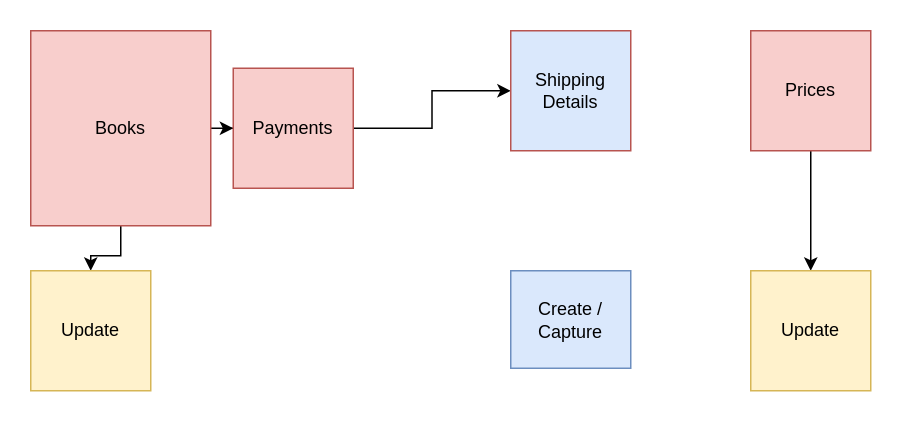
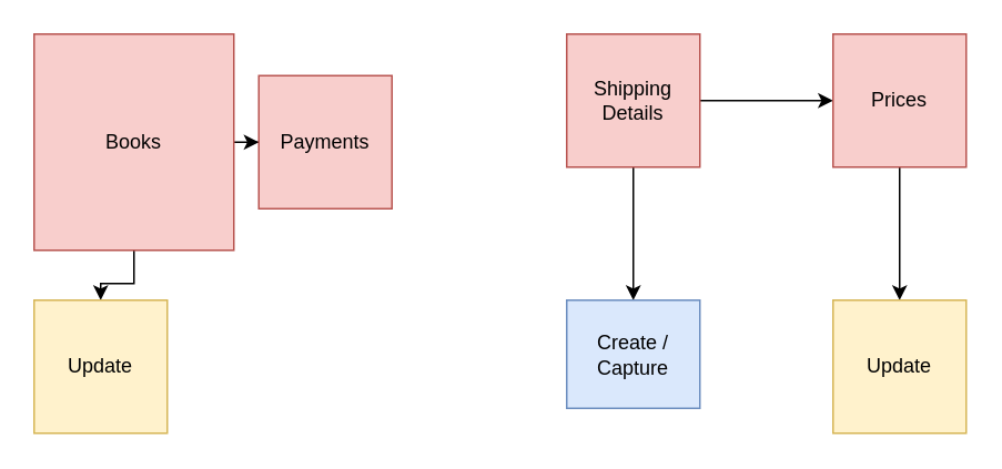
  <mxCell id="0" />
  <mxCell id="1" parent="0" />
  <mxCell id="2" value="" style="edgeStyle=orthogonalEdgeStyle;rounded=0;orthogonalLoop=1;jettySize=auto;html=1;" edge="1" parent="1" source="4" target="7"><mxGeometry relative="1" as="geometry" /></mxCell>
  <mxCell id="3" value="" style="edgeStyle=orthogonalEdgeStyle;rounded=0;orthogonalLoop=1;jettySize=auto;html=1;" edge="1" parent="1" source="4" target="5"><mxGeometry relative="1" as="geometry" /></mxCell>
  <mxCell id="4" value="Books" style="whiteSpace=wrap;html=1;aspect=fixed;fillColor=#f8cecc;strokeColor=#b85450;" vertex="1" parent="1"><mxGeometry x="20" y="20" width="120" height="130" as="geometry" /></mxCell>
  <mxCell id="5" value="Update" style="whiteSpace=wrap;html=1;aspect=fixed;fillColor=#fff2cc;strokeColor=#d6b656;" vertex="1" parent="1"><mxGeometry x="20" y="180" width="80" height="80" as="geometry" /></mxCell>
- <mxCell id="6" value="" style="edgeStyle=orthogonalEdgeStyle;rounded=0;orthogonalLoop=1;jettySize=auto;html=1;" edge="1" parent="1" source="7" target="10"><mxGeometry relative="1" as="geometry" /></mxCell>
  <mxCell id="7" value="Payments" style="whiteSpace=wrap;html=1;aspect=fixed;fillColor=#f8cecc;strokeColor=#b85450;" vertex="1" parent="1"><mxGeometry x="155" y="45" width="80" height="80" as="geometry" /></mxCell>
- <mxCell id="10" value="Shipping Details" style="whiteSpace=wrap;html=1;aspect=fixed;fillColor=#dae8fc;strokeColor=#b85450;" vertex="1" parent="1"><mxGeometry x="340" y="20" width="80" height="80" as="geometry" /></mxCell>
+ <mxCell id="8" value="" style="edgeStyle=orthogonalEdgeStyle;rounded=0;orthogonalLoop=1;jettySize=auto;html=1;" edge="1" parent="1" source="10" target="13"><mxGeometry relative="1" as="geometry" /></mxCell>
+ <mxCell id="9" value="" style="edgeStyle=orthogonalEdgeStyle;rounded=0;orthogonalLoop=1;jettySize=auto;html=1;" edge="1" parent="1" source="10" target="11"><mxGeometry relative="1" as="geometry" /></mxCell>
+ <mxCell id="10" value="Shipping Details" style="whiteSpace=wrap;html=1;aspect=fixed;fillColor=#f8cecc;strokeColor=#b85450;" vertex="1" parent="1"><mxGeometry x="340" y="20" width="80" height="80" as="geometry" /></mxCell>
  <mxCell id="11" value="Create / Capture" style="whiteSpace=wrap;html=1;aspect=fixed;fillColor=#dae8fc;strokeColor=#6c8ebf;" vertex="1" parent="1"><mxGeometry x="340" y="180" width="80" height="65" as="geometry" /></mxCell>
  <mxCell id="12" value="" style="edgeStyle=orthogonalEdgeStyle;rounded=0;orthogonalLoop=1;jettySize=auto;html=1;" edge="1" parent="1" source="13" target="14"><mxGeometry relative="1" as="geometry" /></mxCell>
  <mxCell id="13" value="Prices" style="whiteSpace=wrap;html=1;aspect=fixed;fillColor=#f8cecc;strokeColor=#b85450;" vertex="1" parent="1"><mxGeometry x="500" y="20" width="80" height="80" as="geometry" /></mxCell>
  <mxCell id="14" value="Update" style="whiteSpace=wrap;html=1;aspect=fixed;fillColor=#fff2cc;strokeColor=#d6b656;" vertex="1" parent="1"><mxGeometry x="500" y="180" width="80" height="80" as="geometry" /></mxCell>
